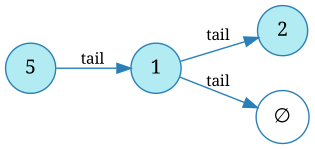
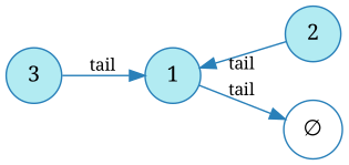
  digraph {
    fontname="Noto Serif"
    rankdir=LR
    splines=false
    node [color="#2980B9" fillcolor="#b2ebf2" fontcolor="#000000" fontname="Noto Serif" shape=circle style=filled]
    edge [color="#2980B9" fontcolor="#000000" fontname="Noto Serif" fontsize=11]
-   n1 [label=5]
+   n1 [label=3]
    n2 [label=1]
    n3 [label=2]
    n4 [fillcolor="#ffffff" label="∅"]
    n1 -> n2 [label=tail]
    n2 -> n4 [label=tail]
-   n2 -> n3 [label=tail]
+   n3 -> n2 [label=tail]
  }
